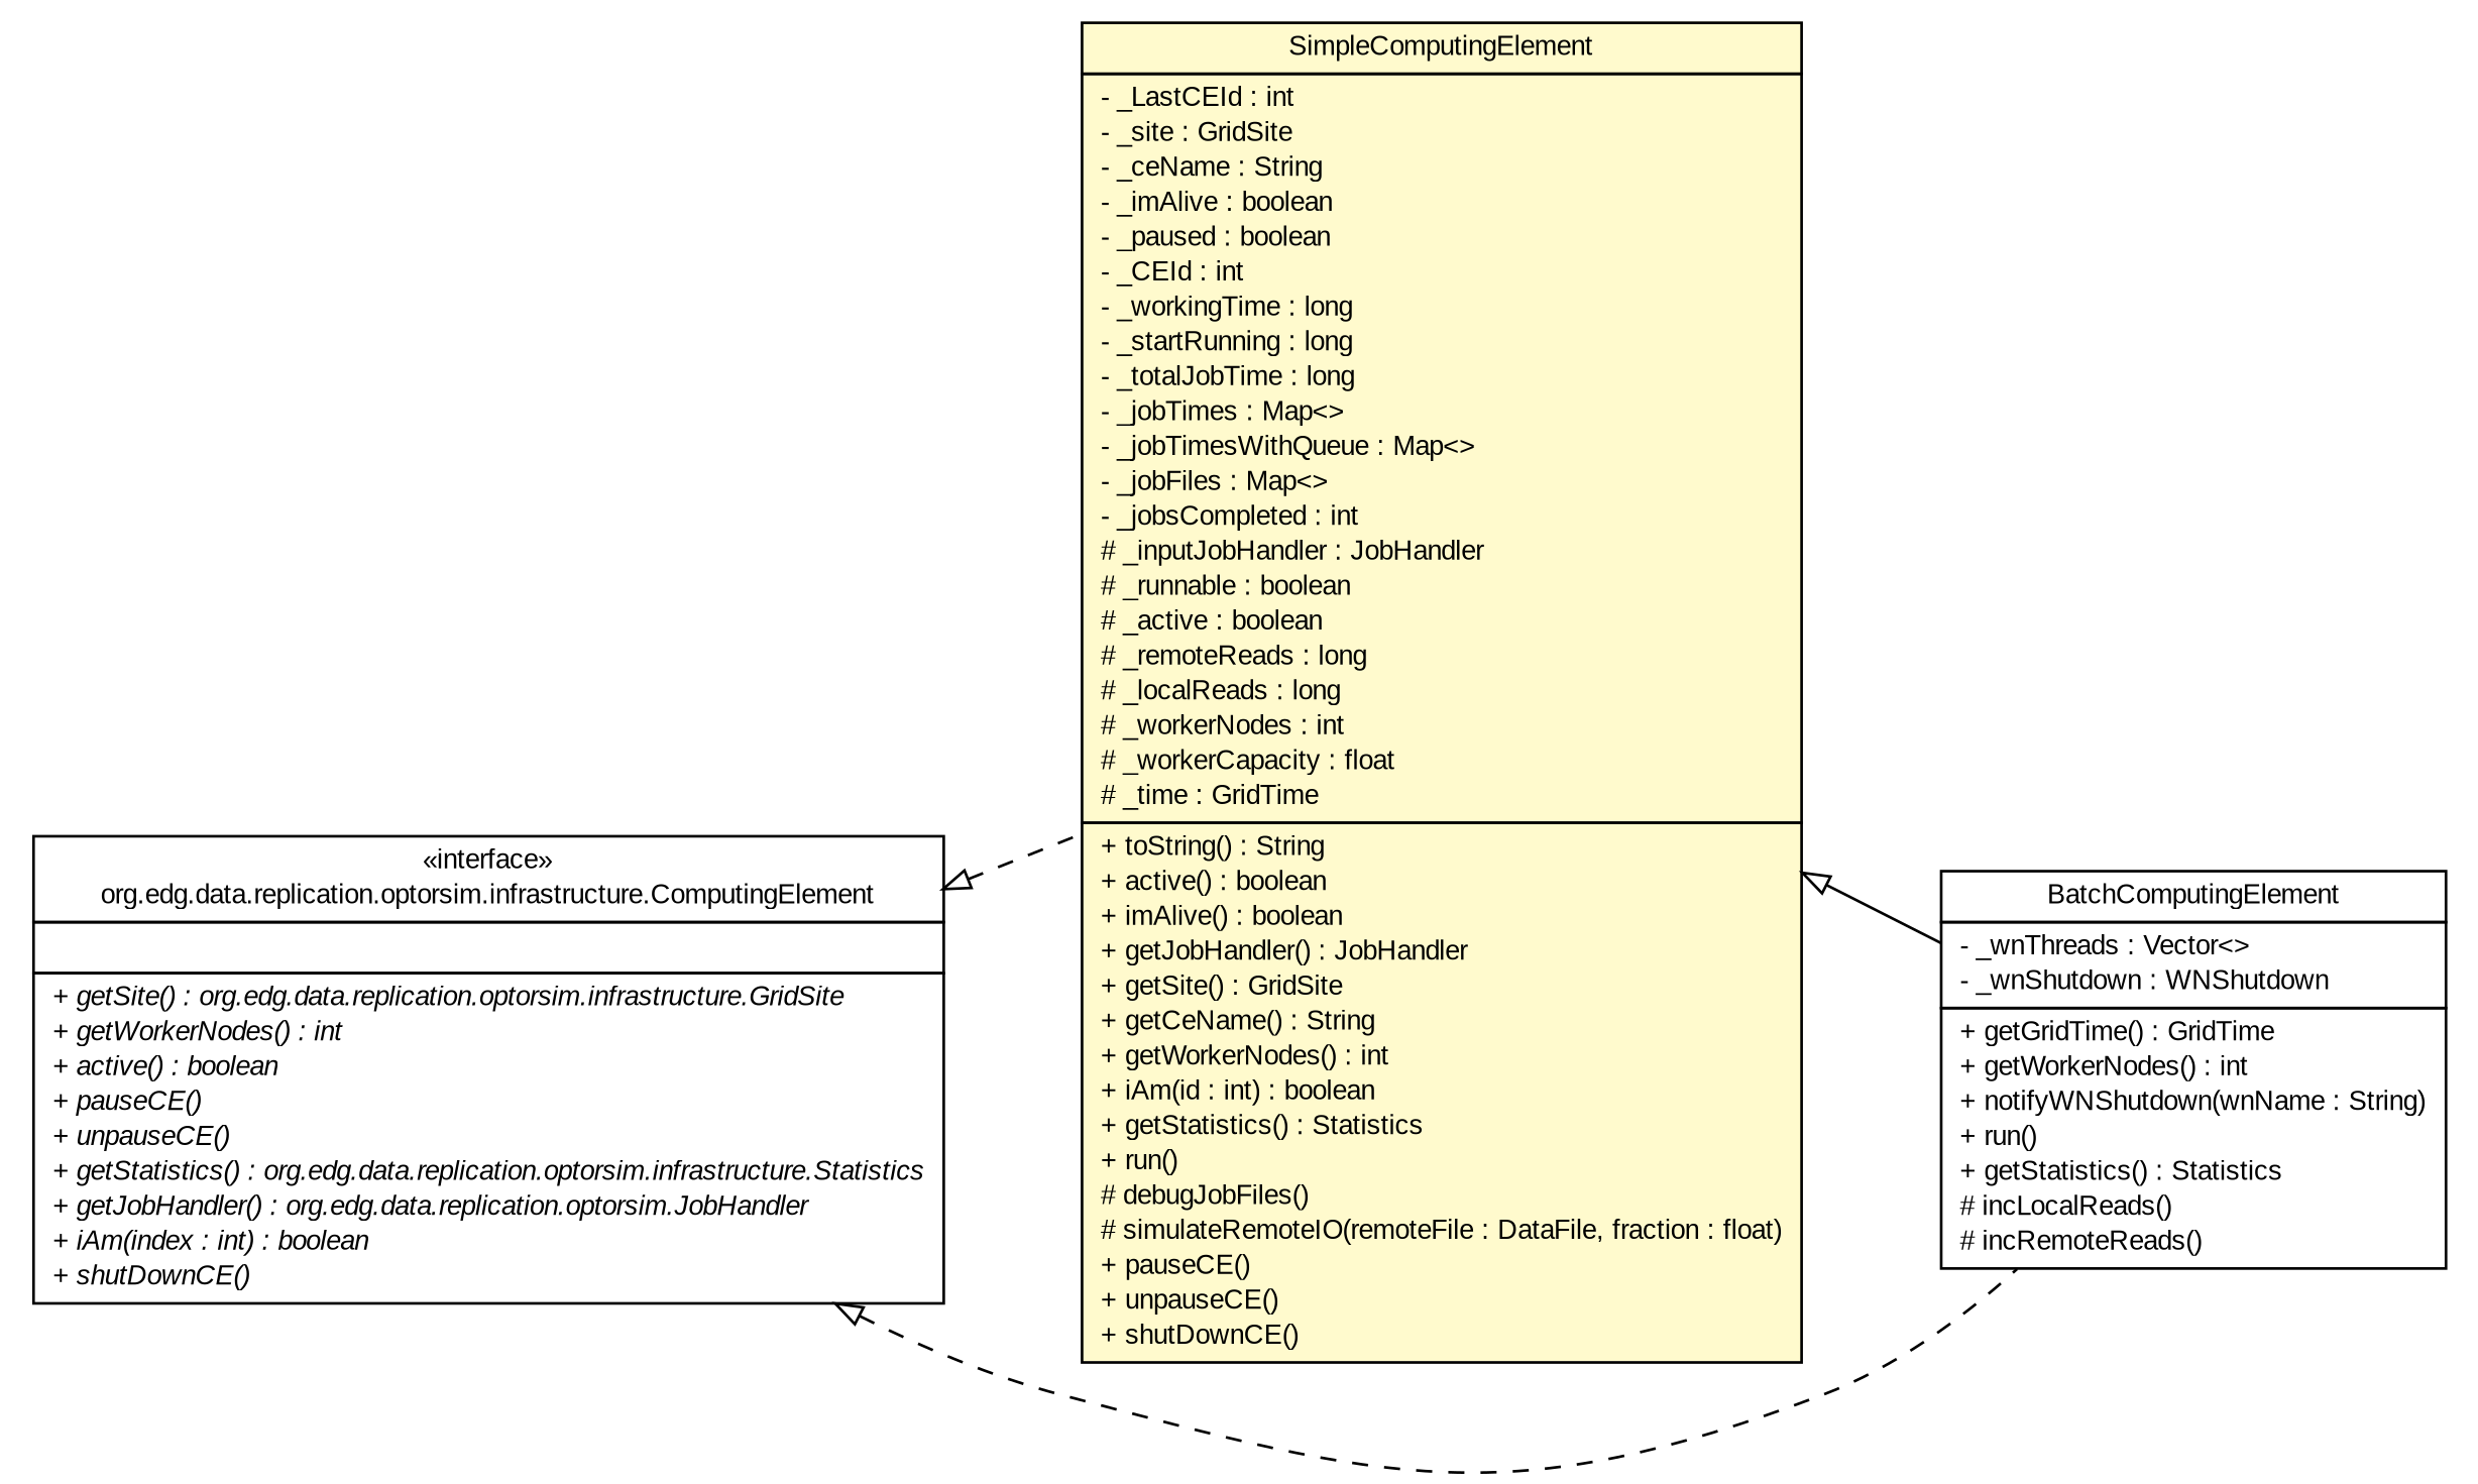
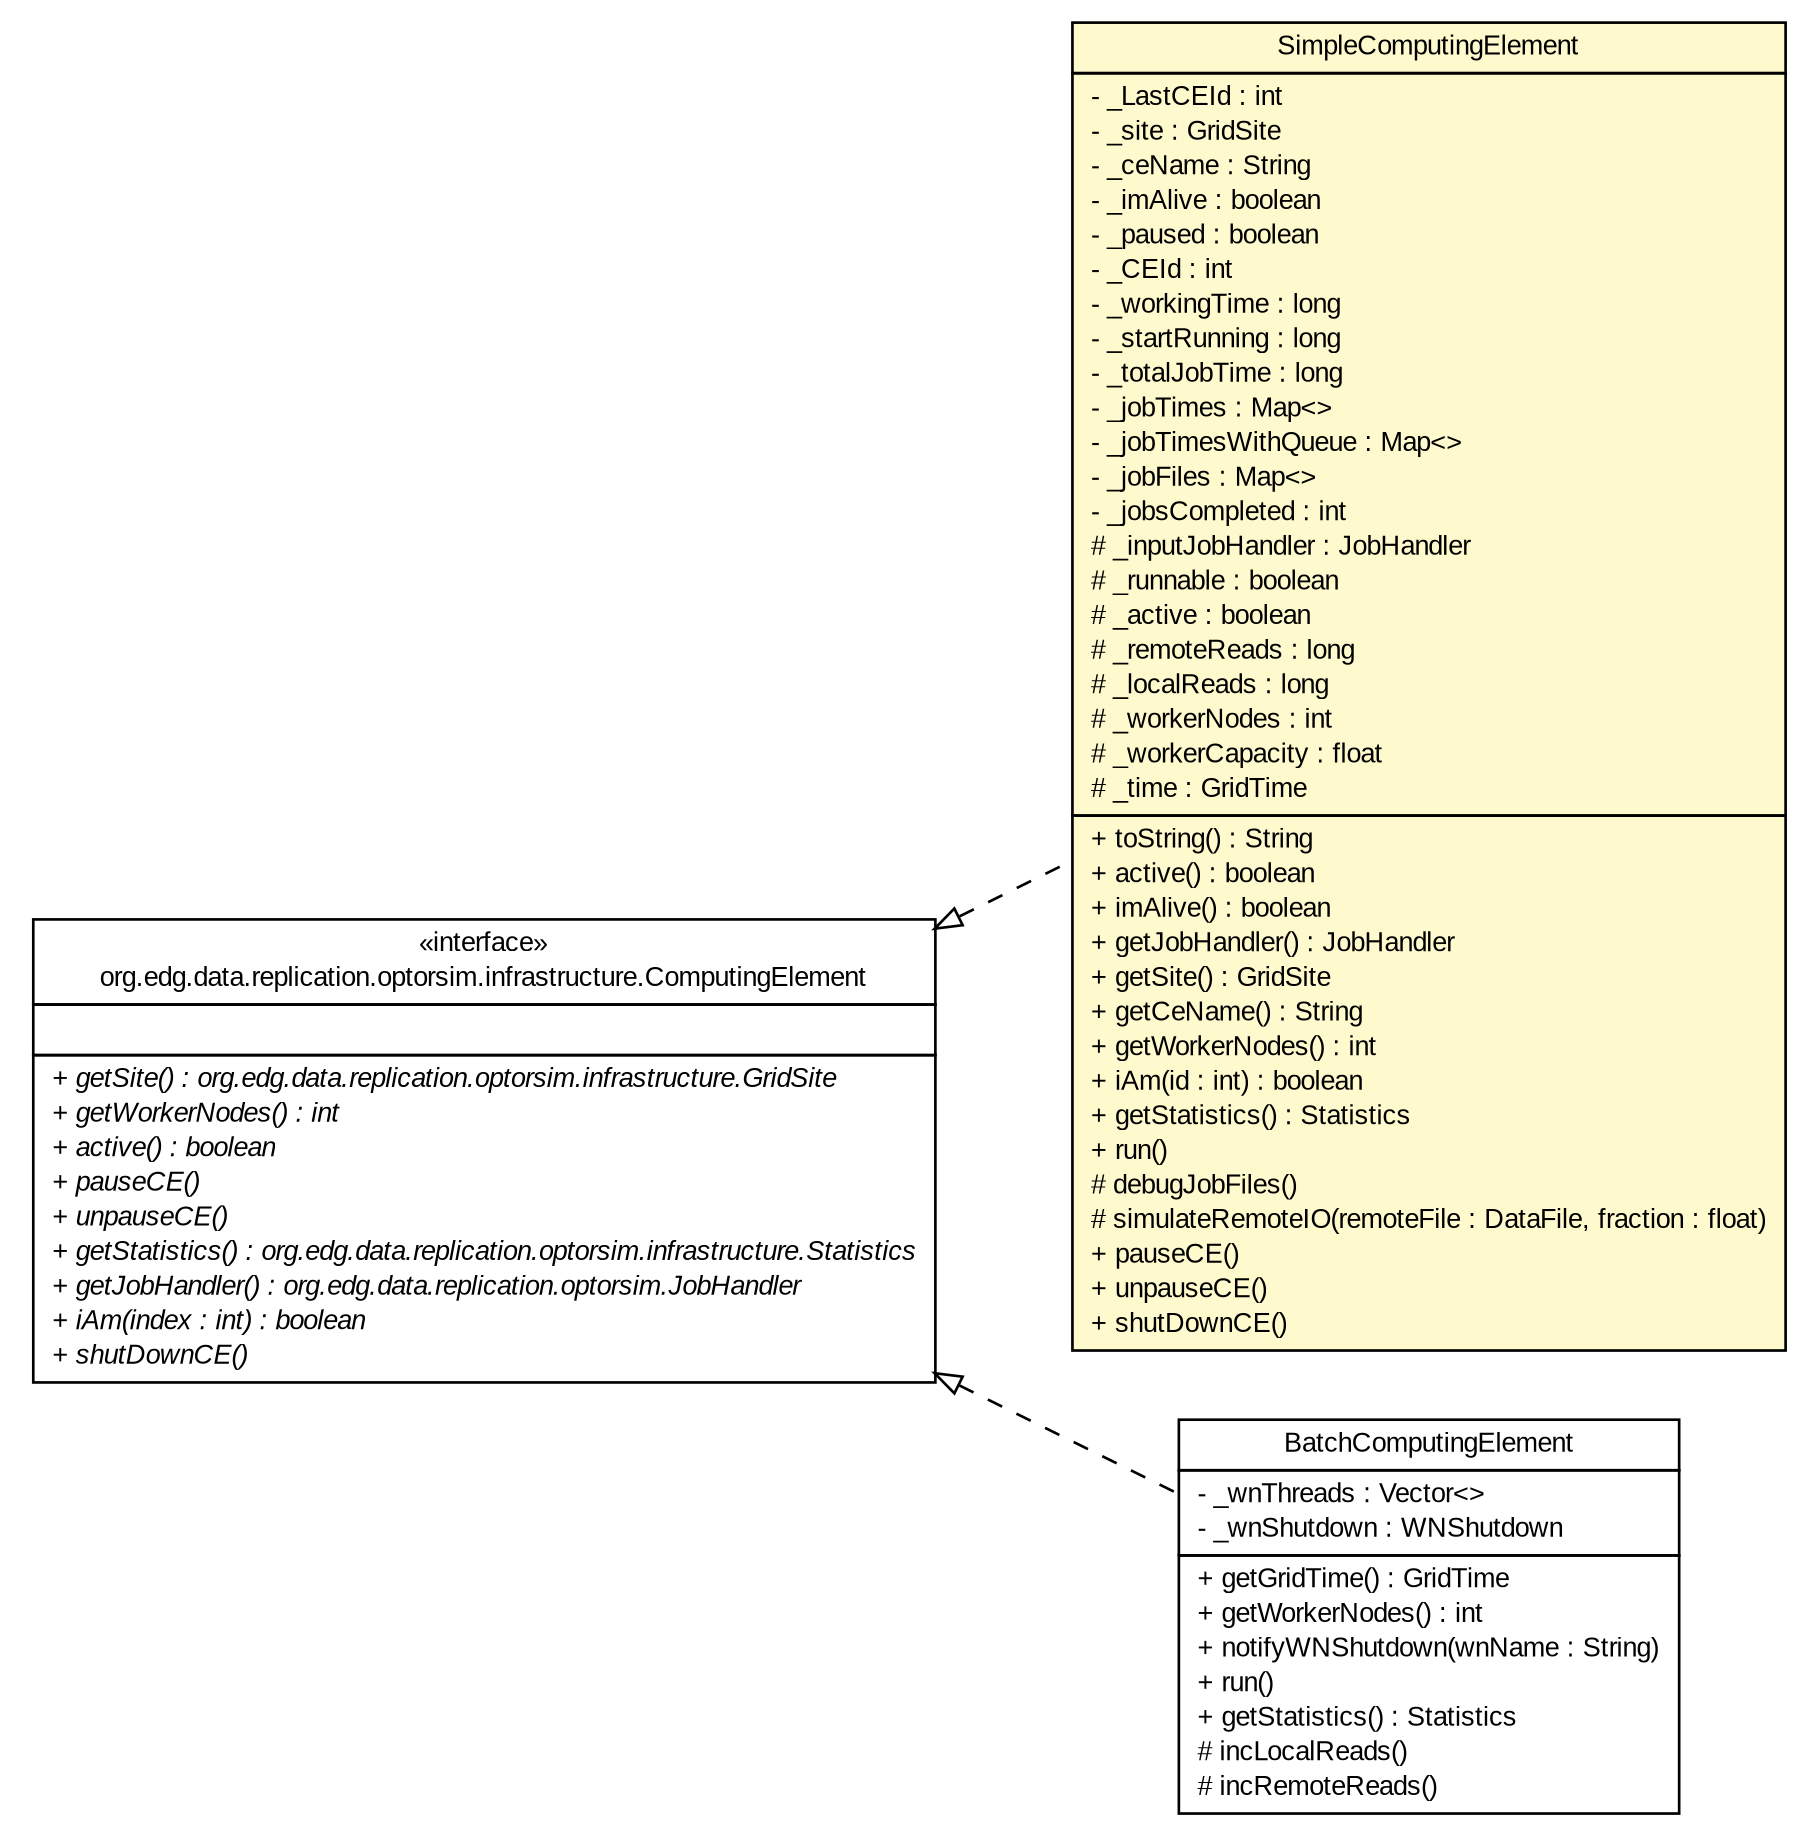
  digraph {
    nodesep=0.25
    ranksep=0.5
    rankdir=LR
    node [fontcolor=black fontname=arial fontsize=10.0 shape=plaintext]
    edge [arrowtail=empty dir=back fontname=arial fontsize=10 headport=p labelfontname=arial labelfontsize=10 tailport=p style=dashed]
    n1 [label=<<table title="org.edg.data.replication.optorsim.SimpleComputingElement" border="0" cellborder="1" cellspacing="0" cellpadding="2" port="p" bgcolor="lemonChiffon" href="./SimpleComputingElement.html"> 		<tr><td><table border="0" cellspacing="0" cellpadding="1"> <tr><td align="center" balign="center"> SimpleComputingElement </td></tr> 		</table></td></tr> 		<tr><td><table border="0" cellspacing="0" cellpadding="1"> <tr><td align="left" balign="left"> - _LastCEId : int </td></tr> <tr><td align="left" balign="left"> - _site : GridSite </td></tr> <tr><td align="left" balign="left"> - _ceName : String </td></tr> <tr><td align="left" balign="left"> - _imAlive : boolean </td></tr> <tr><td align="left" balign="left"> - _paused : boolean </td></tr> <tr><td align="left" balign="left"> - _CEId : int </td></tr> <tr><td align="left" balign="left"> - _workingTime : long </td></tr> <tr><td align="left" balign="left"> - _startRunning : long </td></tr> <tr><td align="left" balign="left"> - _totalJobTime : long </td></tr> <tr><td align="left" balign="left"> - _jobTimes : Map&lt;&gt; </td></tr> <tr><td align="left" balign="left"> - _jobTimesWithQueue : Map&lt;&gt; </td></tr> <tr><td align="left" balign="left"> - _jobFiles : Map&lt;&gt; </td></tr> <tr><td align="left" balign="left"> - _jobsCompleted : int </td></tr> <tr><td align="left" balign="left"> # _inputJobHandler : JobHandler </td></tr> <tr><td align="left" balign="left"> # _runnable : boolean </td></tr> <tr><td align="left" balign="left"> # _active : boolean </td></tr> <tr><td align="left" balign="left"> # _remoteReads : long </td></tr> <tr><td align="left" balign="left"> # _localReads : long </td></tr> <tr><td align="left" balign="left"> # _workerNodes : int </td></tr> <tr><td align="left" balign="left"> # _workerCapacity : float </td></tr> <tr><td align="left" balign="left"> # _time : GridTime </td></tr> 		</table></td></tr> 		<tr><td><table border="0" cellspacing="0" cellpadding="1"> <tr><td align="left" balign="left"> + toString() : String </td></tr> <tr><td align="left" balign="left"> + active() : boolean </td></tr> <tr><td align="left" balign="left"> + imAlive() : boolean </td></tr> <tr><td align="left" balign="left"> + getJobHandler() : JobHandler </td></tr> <tr><td align="left" balign="left"> + getSite() : GridSite </td></tr> <tr><td align="left" balign="left"> + getCeName() : String </td></tr> <tr><td align="left" balign="left"> + getWorkerNodes() : int </td></tr> <tr><td align="left" balign="left"> + iAm(id : int) : boolean </td></tr> <tr><td align="left" balign="left"> + getStatistics() : Statistics </td></tr> <tr><td align="left" balign="left"> + run() </td></tr> <tr><td align="left" balign="left"> # debugJobFiles() </td></tr> <tr><td align="left" balign="left"> # simulateRemoteIO(remoteFile : DataFile, fraction : float) </td></tr> <tr><td align="left" balign="left"> + pauseCE() </td></tr> <tr><td align="left" balign="left"> + unpauseCE() </td></tr> <tr><td align="left" balign="left"> + shutDownCE() </td></tr> 		</table></td></tr> 		</table>>]
    n2 [label=<<table title="org.edg.data.replication.optorsim.BatchComputingElement" border="0" cellborder="1" cellspacing="0" cellpadding="2" port="p" href="./BatchComputingElement.html"> 		<tr><td><table border="0" cellspacing="0" cellpadding="1"> <tr><td align="center" balign="center"> BatchComputingElement </td></tr> 		</table></td></tr> 		<tr><td><table border="0" cellspacing="0" cellpadding="1"> <tr><td align="left" balign="left"> - _wnThreads : Vector&lt;&gt; </td></tr> <tr><td align="left" balign="left"> - _wnShutdown : WNShutdown </td></tr> 		</table></td></tr> 		<tr><td><table border="0" cellspacing="0" cellpadding="1"> <tr><td align="left" balign="left"> + getGridTime() : GridTime </td></tr> <tr><td align="left" balign="left"> + getWorkerNodes() : int </td></tr> <tr><td align="left" balign="left"> + notifyWNShutdown(wnName : String) </td></tr> <tr><td align="left" balign="left"> + run() </td></tr> <tr><td align="left" balign="left"> + getStatistics() : Statistics </td></tr> <tr><td align="left" balign="left"> # incLocalReads() </td></tr> <tr><td align="left" balign="left"> # incRemoteReads() </td></tr> 		</table></td></tr> 		</table>>]
    n3 [label=<<table title="org.edg.data.replication.optorsim.infrastructure.ComputingElement" border="0" cellborder="1" cellspacing="0" cellpadding="2" port="p" href="./infrastructure/ComputingElement.html"> 		<tr><td><table border="0" cellspacing="0" cellpadding="1"> <tr><td align="center" balign="center"> &#171;interface&#187; </td></tr> <tr><td align="center" balign="center"> org.edg.data.replication.optorsim.infrastructure.ComputingElement </td></tr> 		</table></td></tr> 		<tr><td><table border="0" cellspacing="0" cellpadding="1"> <tr><td align="left" balign="left">  </td></tr> 		</table></td></tr> 		<tr><td><table border="0" cellspacing="0" cellpadding="1"> <tr><td align="left" balign="left"><font face="arial italic" point-size="10.0"> + getSite() : org.edg.data.replication.optorsim.infrastructure.GridSite </font></td></tr> <tr><td align="left" balign="left"><font face="arial italic" point-size="10.0"> + getWorkerNodes() : int </font></td></tr> <tr><td align="left" balign="left"><font face="arial italic" point-size="10.0"> + active() : boolean </font></td></tr> <tr><td align="left" balign="left"><font face="arial italic" point-size="10.0"> + pauseCE() </font></td></tr> <tr><td align="left" balign="left"><font face="arial italic" point-size="10.0"> + unpauseCE() </font></td></tr> <tr><td align="left" balign="left"><font face="arial italic" point-size="10.0"> + getStatistics() : org.edg.data.replication.optorsim.infrastructure.Statistics </font></td></tr> <tr><td align="left" balign="left"><font face="arial italic" point-size="10.0"> + getJobHandler() : org.edg.data.replication.optorsim.JobHandler </font></td></tr> <tr><td align="left" balign="left"><font face="arial italic" point-size="10.0"> + iAm(index : int) : boolean </font></td></tr> <tr><td align="left" balign="left"><font face="arial italic" point-size="10.0"> + shutDownCE() </font></td></tr> 		</table></td></tr> 		</table>>]
-   n1 -> n2 [style=""]
    n3 -> n1
    n3 -> n2
  }
